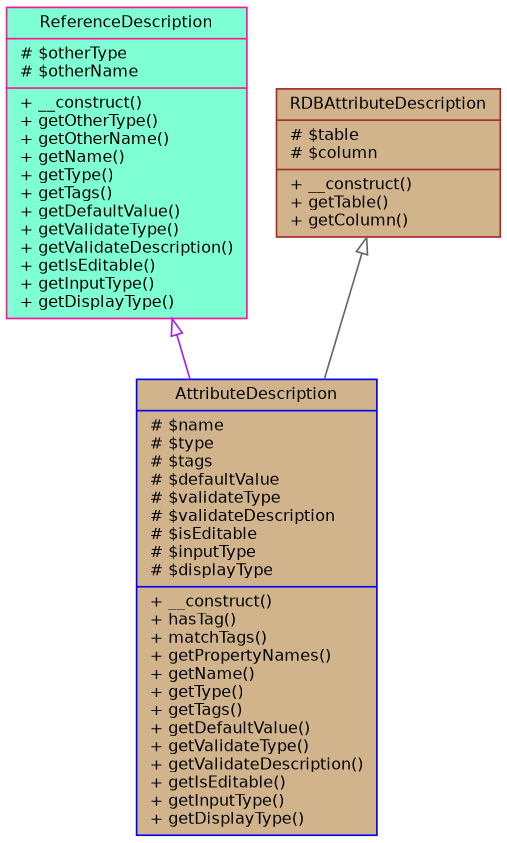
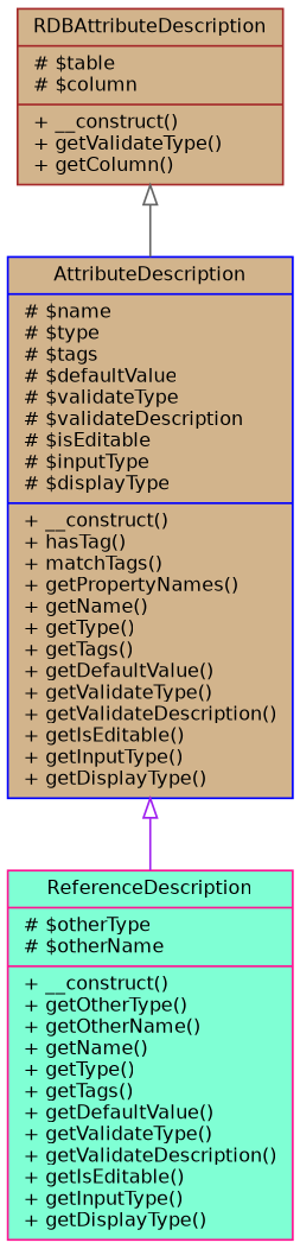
  digraph {
    node [fillcolor=tan fontname=Helvetica fontsize=10 shape=record style=filled]
    edge [arrowtail=onormal dir=back fontname=Helvetica fontsize=10 labelfontname=Helvetica labelfontsize=10 style=solid]
    n1 [color=blue fontcolor=black height=0.2 label="{AttributeDescription\n|# $name\l# $type\l# $tags\l# $defaultValue\l# $validateType\l# $validateDescription\l# $isEditable\l# $inputType\l# $displayType\l|+ __construct()\l+ hasTag()\l+ matchTags()\l+ getPropertyNames()\l+ getName()\l+ getType()\l+ getTags()\l+ getDefaultValue()\l+ getValidateType()\l+ getValidateDescription()\l+ getIsEditable()\l+ getInputType()\l+ getDisplayType()\l}" width=0.4]
    n2 [color=deeppink fillcolor=aquamarine height=0.2 label="{ReferenceDescription\n|# $otherType\l# $otherName\l|+ __construct()\l+ getOtherType()\l+ getOtherName()\l+ getName()\l+ getType()\l+ getTags()\l+ getDefaultValue()\l+ getValidateType()\l+ getValidateDescription()\l+ getIsEditable()\l+ getInputType()\l+ getDisplayType()\l}" width=0.4]
-   n3 [color=brown height=0.2 label="{RDBAttributeDescription\n|# $table\l# $column\l|+ __construct()\l+ getTable()\l+ getColumn()\l}" width=0.4]
-   n2 -> n1 [color=purple]
+   n3 [color=brown height=0.2 label="{RDBAttributeDescription\n|# $table\l# $column\l|+ __construct()\l+ getValidateType()\l+ getColumn()\l}" width=0.4]
+   n1 -> n2 [color=purple]
    n3 -> n1 [color=gray40]
  }
